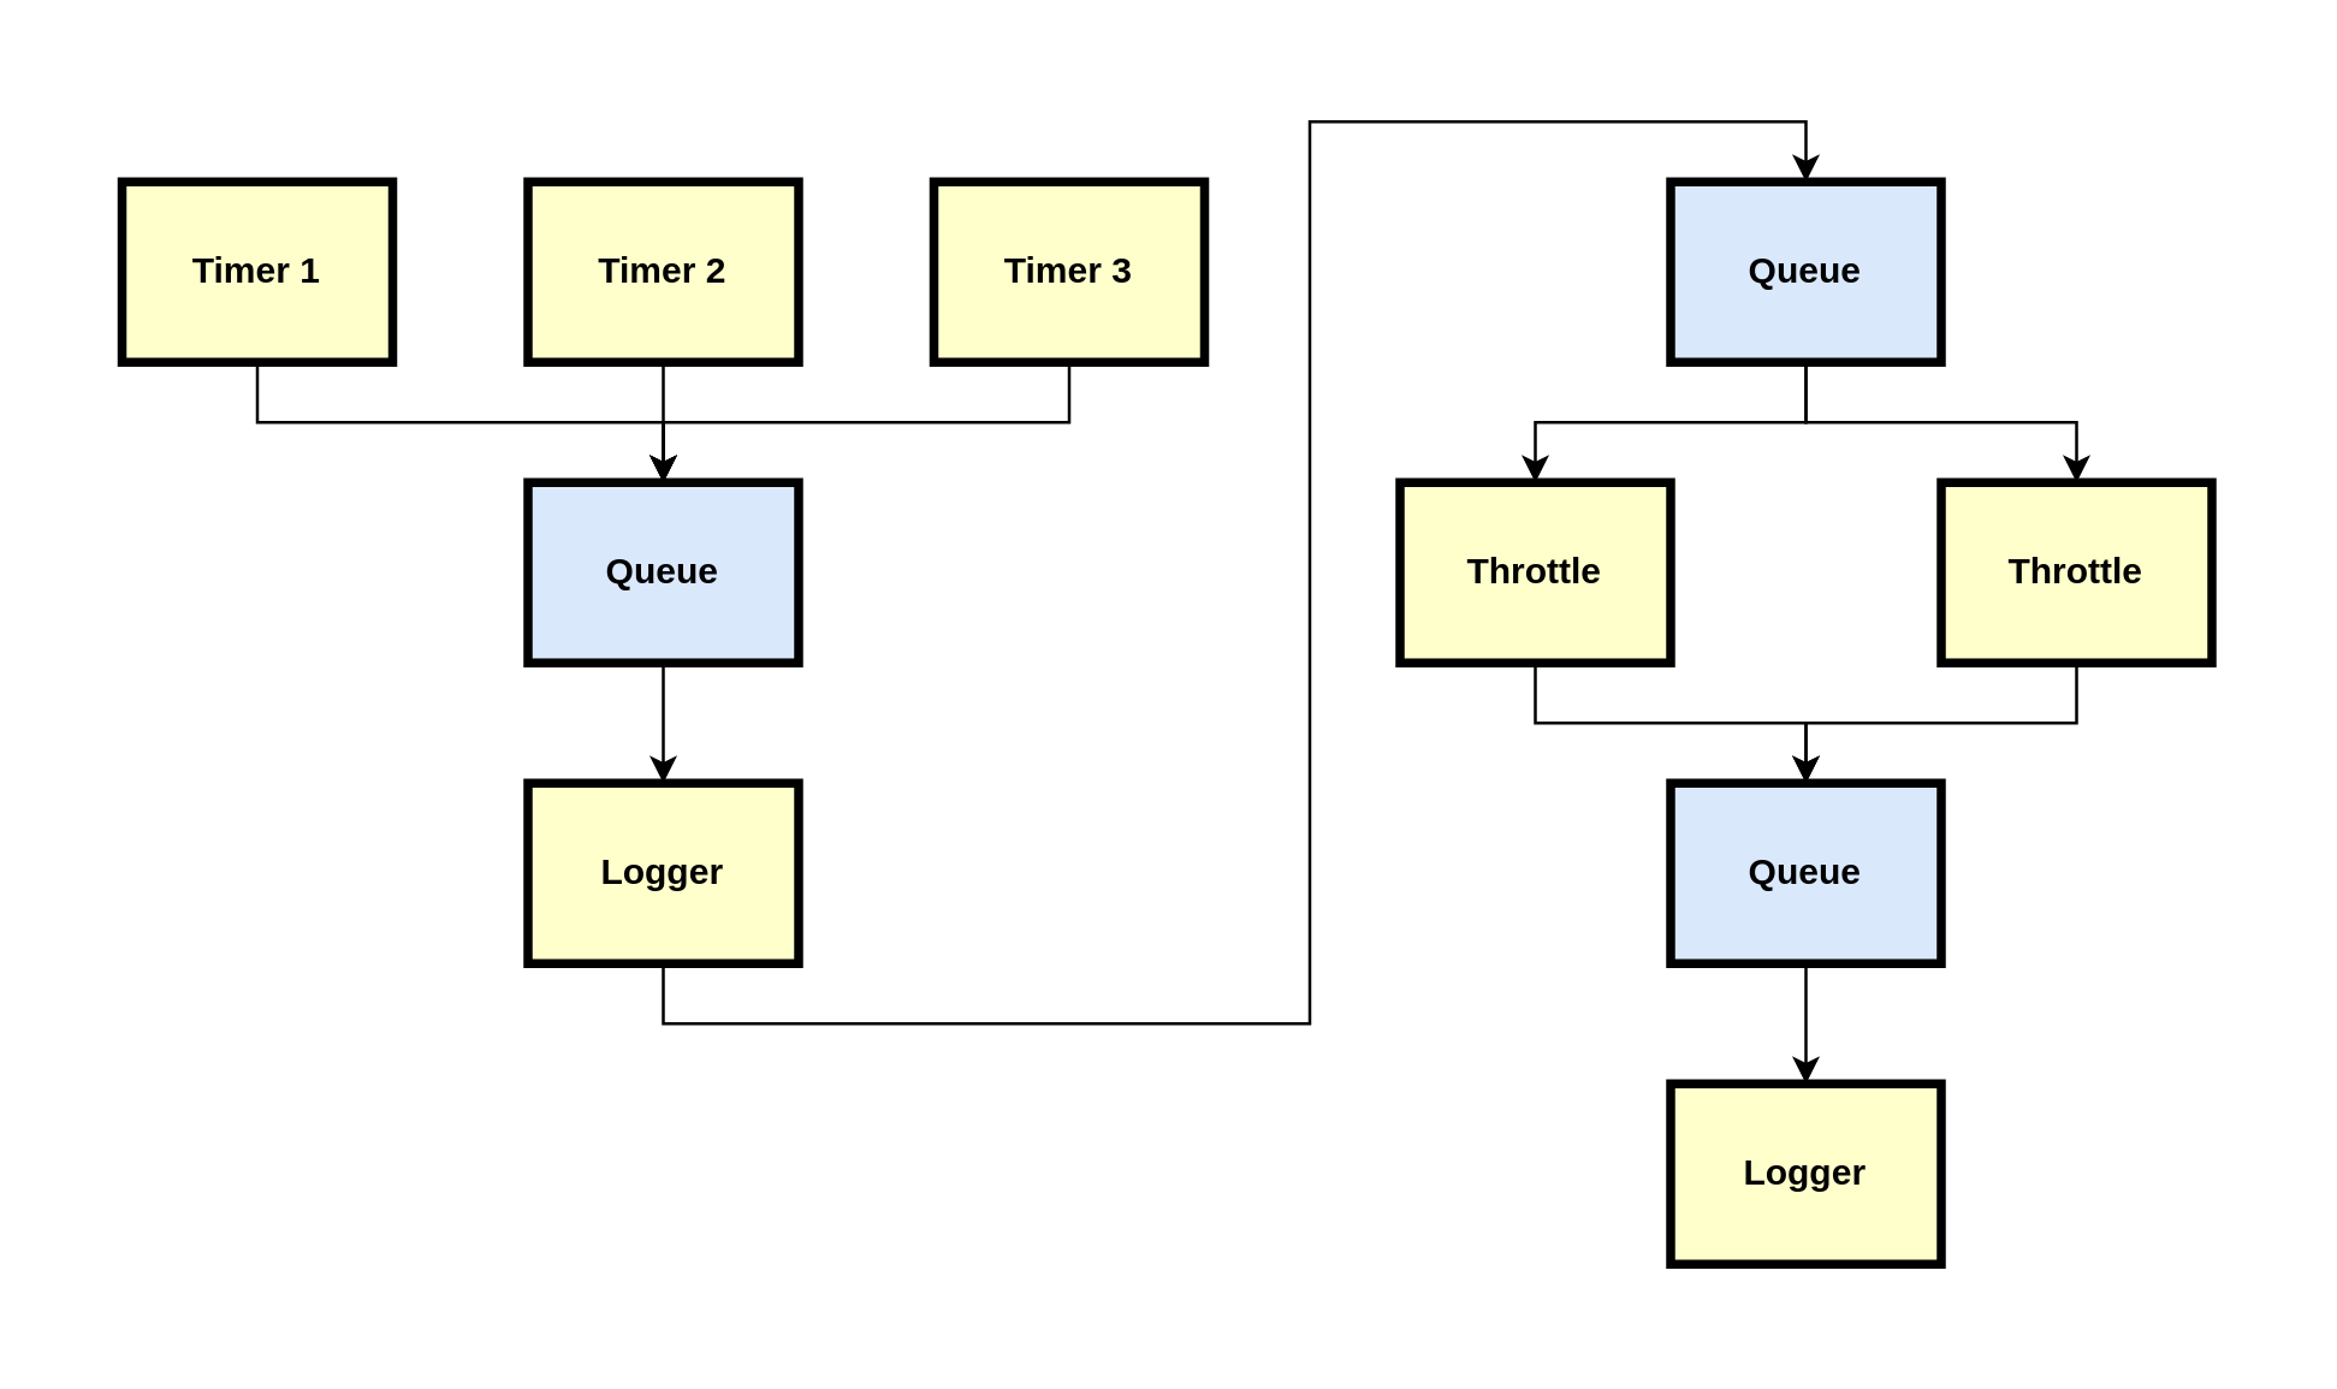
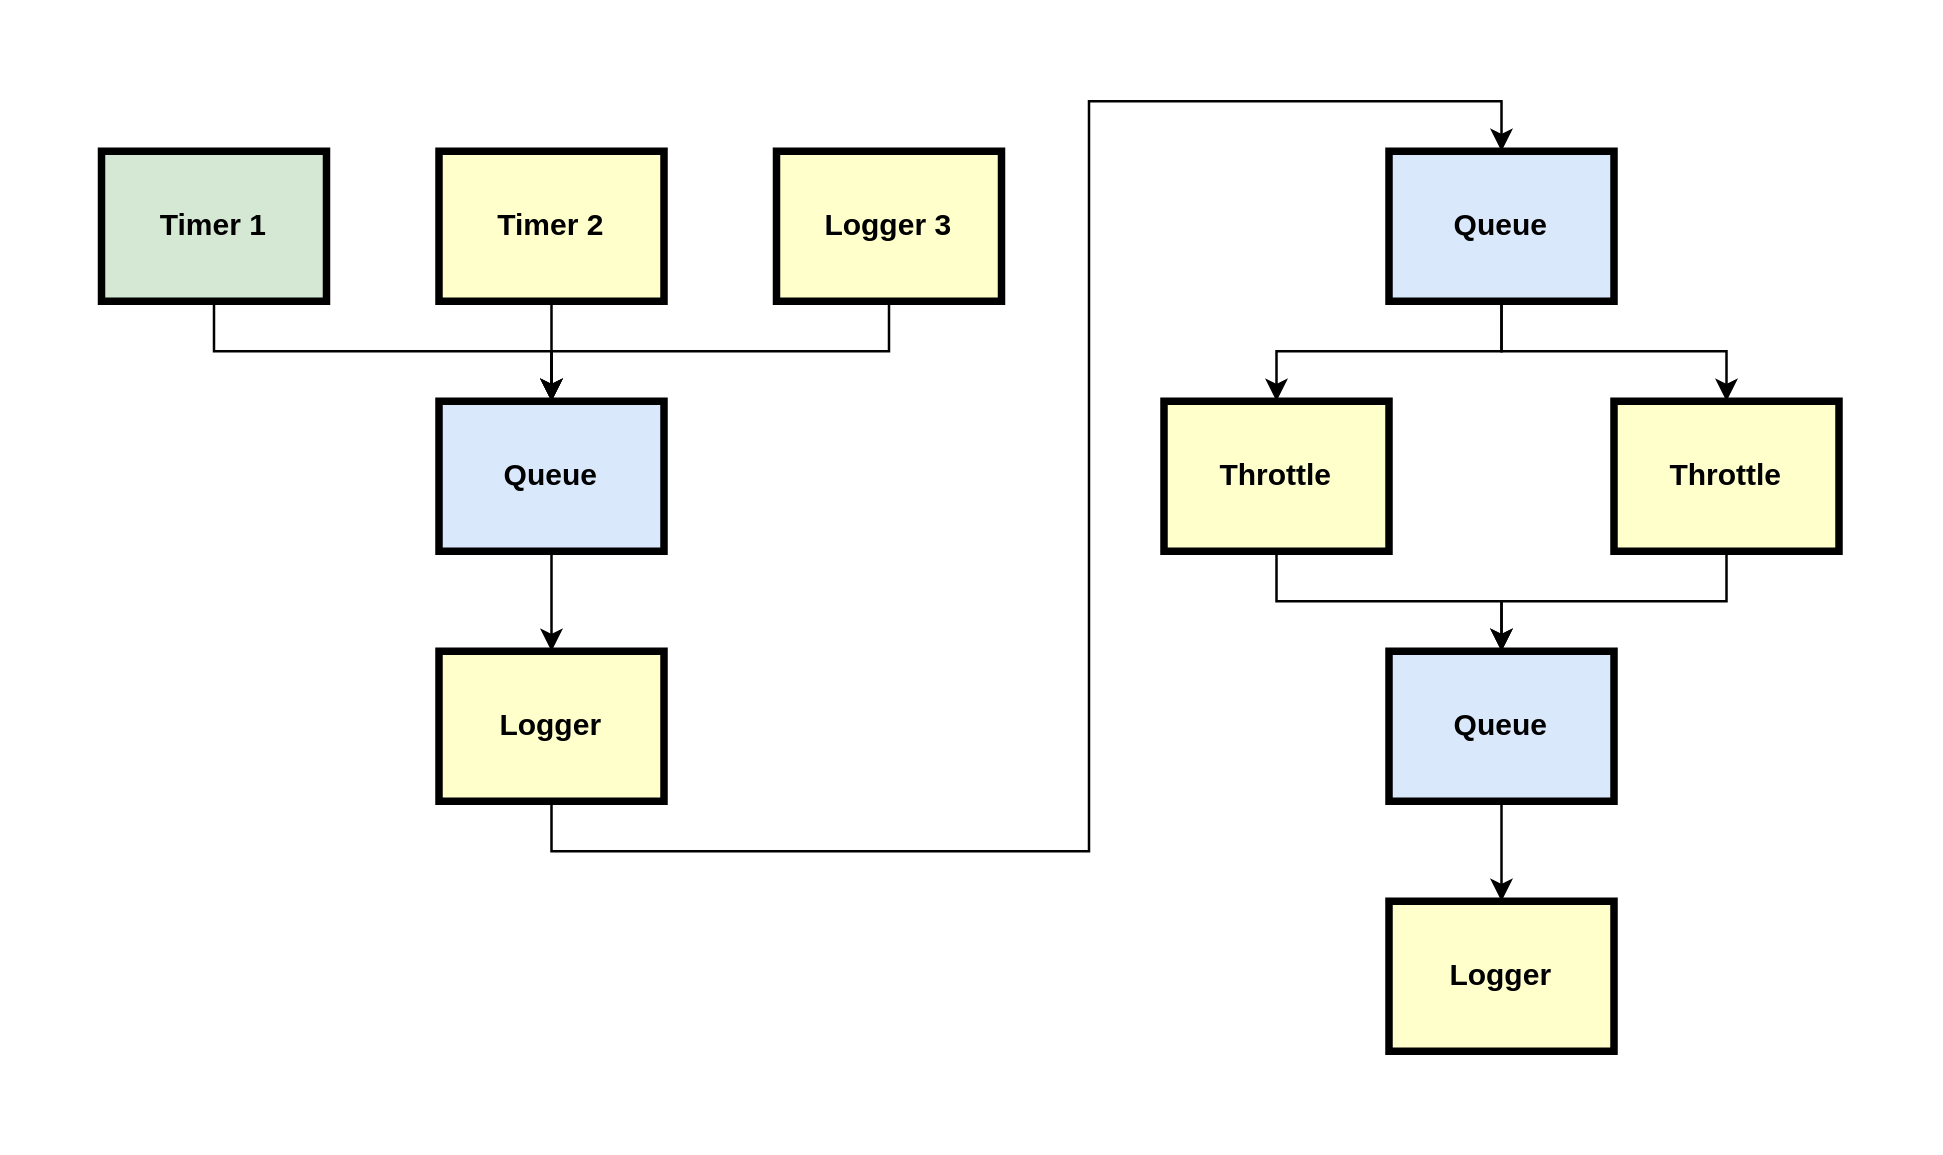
  <mxCell id="0" />
  <mxCell id="1" parent="0" />
  <mxCell id="2" style="edgeStyle=orthogonalEdgeStyle;rounded=0;orthogonalLoop=1;jettySize=auto;html=1;exitX=0.5;exitY=1;exitDx=0;exitDy=0;entryX=0.5;entryY=0;entryDx=0;entryDy=0;" edge="1" parent="1" source="3" target="9"><mxGeometry relative="1" as="geometry" /></mxCell>
- <mxCell id="3" value="Timer 1" style="whiteSpace=wrap;align=center;verticalAlign=middle;fontStyle=1;strokeWidth=3;fillColor=#FFFFCC" parent="1" vertex="1"><mxGeometry x="40" y="60" width="90" height="60" as="geometry" /></mxCell>
+ <mxCell id="3" value="Timer 1" style="whiteSpace=wrap;align=center;verticalAlign=middle;fontStyle=1;strokeWidth=3;fillColor=#d5e8d4;" parent="1" vertex="1"><mxGeometry x="40" y="60" width="90" height="60" as="geometry" /></mxCell>
  <mxCell id="4" style="edgeStyle=orthogonalEdgeStyle;rounded=0;orthogonalLoop=1;jettySize=auto;html=1;exitX=0.5;exitY=1;exitDx=0;exitDy=0;entryX=0.5;entryY=0;entryDx=0;entryDy=0;" edge="1" parent="1" source="5" target="9"><mxGeometry relative="1" as="geometry" /></mxCell>
  <mxCell id="5" value="Timer 2" style="whiteSpace=wrap;align=center;verticalAlign=middle;fontStyle=1;strokeWidth=3;fillColor=#FFFFCC" vertex="1" parent="1"><mxGeometry x="175" y="60" width="90" height="60" as="geometry" /></mxCell>
  <mxCell id="6" style="edgeStyle=orthogonalEdgeStyle;rounded=0;orthogonalLoop=1;jettySize=auto;html=1;exitX=0.5;exitY=1;exitDx=0;exitDy=0;entryX=0.5;entryY=0;entryDx=0;entryDy=0;" edge="1" parent="1" source="7" target="9"><mxGeometry relative="1" as="geometry" /></mxCell>
- <mxCell id="7" value="Timer 3" style="whiteSpace=wrap;align=center;verticalAlign=middle;fontStyle=1;strokeWidth=3;fillColor=#FFFFCC" vertex="1" parent="1"><mxGeometry x="310" y="60" width="90" height="60" as="geometry" /></mxCell>
+ <mxCell id="7" value="Logger 3" style="whiteSpace=wrap;align=center;verticalAlign=middle;fontStyle=1;strokeWidth=3;fillColor=#FFFFCC" vertex="1" parent="1"><mxGeometry x="310" y="60" width="90" height="60" as="geometry" /></mxCell>
  <mxCell id="8" style="edgeStyle=orthogonalEdgeStyle;rounded=0;orthogonalLoop=1;jettySize=auto;html=1;exitX=0.5;exitY=1;exitDx=0;exitDy=0;entryX=0.5;entryY=0;entryDx=0;entryDy=0;" edge="1" parent="1" source="9" target="16"><mxGeometry relative="1" as="geometry" /></mxCell>
  <mxCell id="9" value="Queue" style="whiteSpace=wrap;align=center;verticalAlign=middle;fontStyle=1;strokeWidth=3;fillColor=#dae8fc;strokeColor=#000000;" vertex="1" parent="1"><mxGeometry x="175" y="160" width="90" height="60" as="geometry" /></mxCell>
  <mxCell id="10" style="edgeStyle=orthogonalEdgeStyle;rounded=0;orthogonalLoop=1;jettySize=auto;html=1;entryX=0.5;entryY=0;entryDx=0;entryDy=0;" edge="1" parent="1" source="12" target="21"><mxGeometry relative="1" as="geometry" /></mxCell>
  <mxCell id="11" style="edgeStyle=orthogonalEdgeStyle;rounded=0;orthogonalLoop=1;jettySize=auto;html=1;exitX=0.5;exitY=1;exitDx=0;exitDy=0;" edge="1" parent="1" source="12" target="19"><mxGeometry relative="1" as="geometry" /></mxCell>
  <mxCell id="12" value="Queue" style="whiteSpace=wrap;align=center;verticalAlign=middle;fontStyle=1;strokeWidth=3;fillColor=#dae8fc;strokeColor=#000000;" vertex="1" parent="1"><mxGeometry x="555" y="60" width="90" height="60" as="geometry" /></mxCell>
  <mxCell id="13" style="edgeStyle=orthogonalEdgeStyle;rounded=0;orthogonalLoop=1;jettySize=auto;html=1;exitX=0.5;exitY=1;exitDx=0;exitDy=0;entryX=0.5;entryY=0;entryDx=0;entryDy=0;" edge="1" parent="1" source="14" target="17"><mxGeometry relative="1" as="geometry" /></mxCell>
  <mxCell id="14" value="Queue" style="whiteSpace=wrap;align=center;verticalAlign=middle;fontStyle=1;strokeWidth=3;fillColor=#dae8fc;strokeColor=#000000;" vertex="1" parent="1"><mxGeometry x="555" y="260" width="90" height="60" as="geometry" /></mxCell>
  <mxCell id="15" style="edgeStyle=orthogonalEdgeStyle;rounded=0;orthogonalLoop=1;jettySize=auto;html=1;exitX=0.5;exitY=1;exitDx=0;exitDy=0;entryX=0.5;entryY=0;entryDx=0;entryDy=0;" edge="1" parent="1" source="16" target="12"><mxGeometry relative="1" as="geometry"><Array as="points"><mxPoint x="220" y="340" /><mxPoint x="435" y="340" /><mxPoint x="435" y="40" /><mxPoint x="600" y="40" /></Array></mxGeometry></mxCell>
  <mxCell id="16" value="Logger" style="whiteSpace=wrap;align=center;verticalAlign=middle;fontStyle=1;strokeWidth=3;fillColor=#FFFFCC" vertex="1" parent="1"><mxGeometry x="175" y="260" width="90" height="60" as="geometry" /></mxCell>
  <mxCell id="17" value="Logger" style="whiteSpace=wrap;align=center;verticalAlign=middle;fontStyle=1;strokeWidth=3;fillColor=#FFFFCC" vertex="1" parent="1"><mxGeometry x="555" y="360" width="90" height="60" as="geometry" /></mxCell>
  <mxCell id="18" style="edgeStyle=orthogonalEdgeStyle;rounded=0;orthogonalLoop=1;jettySize=auto;html=1;exitX=0.5;exitY=1;exitDx=0;exitDy=0;entryX=0.5;entryY=0;entryDx=0;entryDy=0;" edge="1" parent="1" source="19" target="14"><mxGeometry relative="1" as="geometry" /></mxCell>
  <mxCell id="19" value="Throttle" style="whiteSpace=wrap;align=center;verticalAlign=middle;fontStyle=1;strokeWidth=3;fillColor=#FFFFCC" vertex="1" parent="1"><mxGeometry x="645" y="160" width="90" height="60" as="geometry" /></mxCell>
  <mxCell id="20" style="edgeStyle=orthogonalEdgeStyle;rounded=0;orthogonalLoop=1;jettySize=auto;html=1;exitX=0.5;exitY=1;exitDx=0;exitDy=0;entryX=0.5;entryY=0;entryDx=0;entryDy=0;" edge="1" parent="1" source="21" target="14"><mxGeometry relative="1" as="geometry" /></mxCell>
  <mxCell id="21" value="Throttle" style="whiteSpace=wrap;align=center;verticalAlign=middle;fontStyle=1;strokeWidth=3;fillColor=#FFFFCC" vertex="1" parent="1"><mxGeometry x="465" y="160" width="90" height="60" as="geometry" /></mxCell>
  <mxCell id="22" value="" style="rounded=0;whiteSpace=wrap;html=1;strokeColor=none;align=center;" vertex="1" parent="1"><mxGeometry x="390" y="20" width="20" height="20" as="geometry" /></mxCell>
  <mxCell id="23" value="" style="rounded=0;whiteSpace=wrap;html=1;strokeColor=none;align=center;" vertex="1" parent="1"><mxGeometry x="20" y="150" width="20" height="20" as="geometry" /></mxCell>
  <mxCell id="24" value="" style="rounded=0;whiteSpace=wrap;html=1;strokeColor=none;align=center;" vertex="1" parent="1"><mxGeometry x="735" y="260" width="20" height="20" as="geometry" /></mxCell>
  <mxCell id="25" value="" style="rounded=0;whiteSpace=wrap;html=1;strokeColor=none;align=center;" vertex="1" parent="1"><mxGeometry x="490" y="420" width="20" height="20" as="geometry" /></mxCell>
